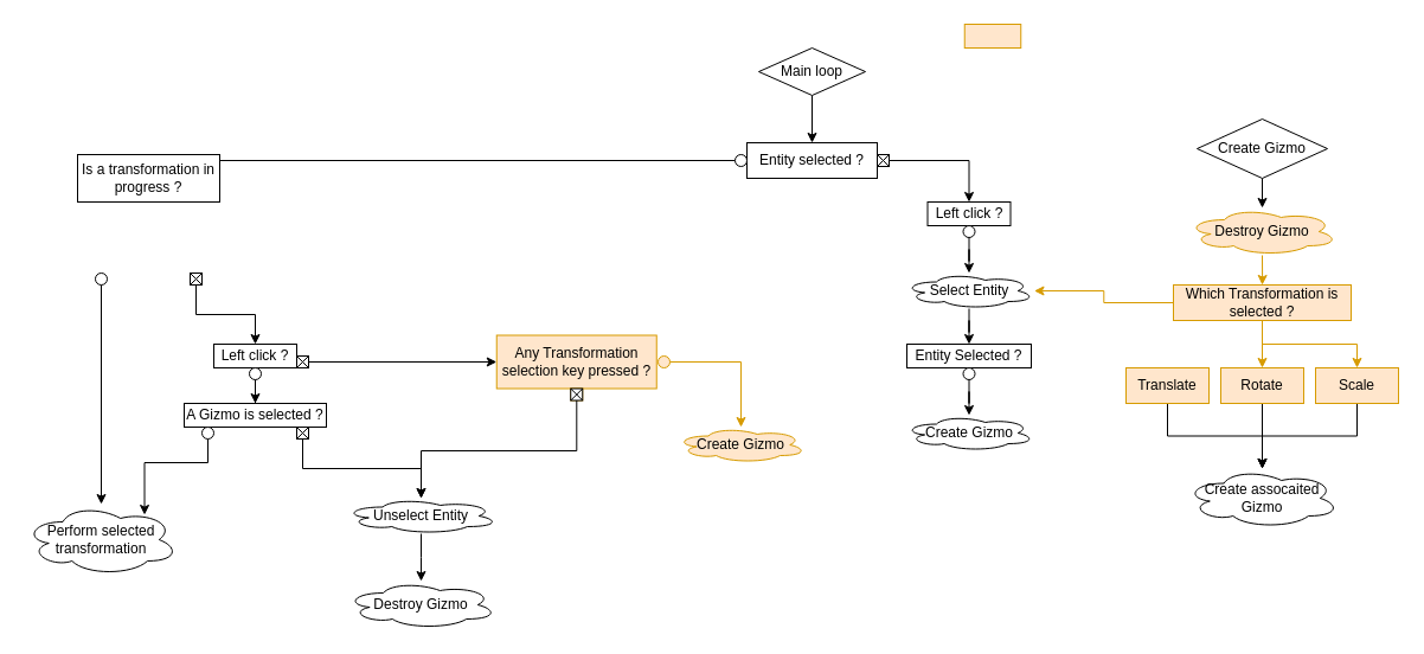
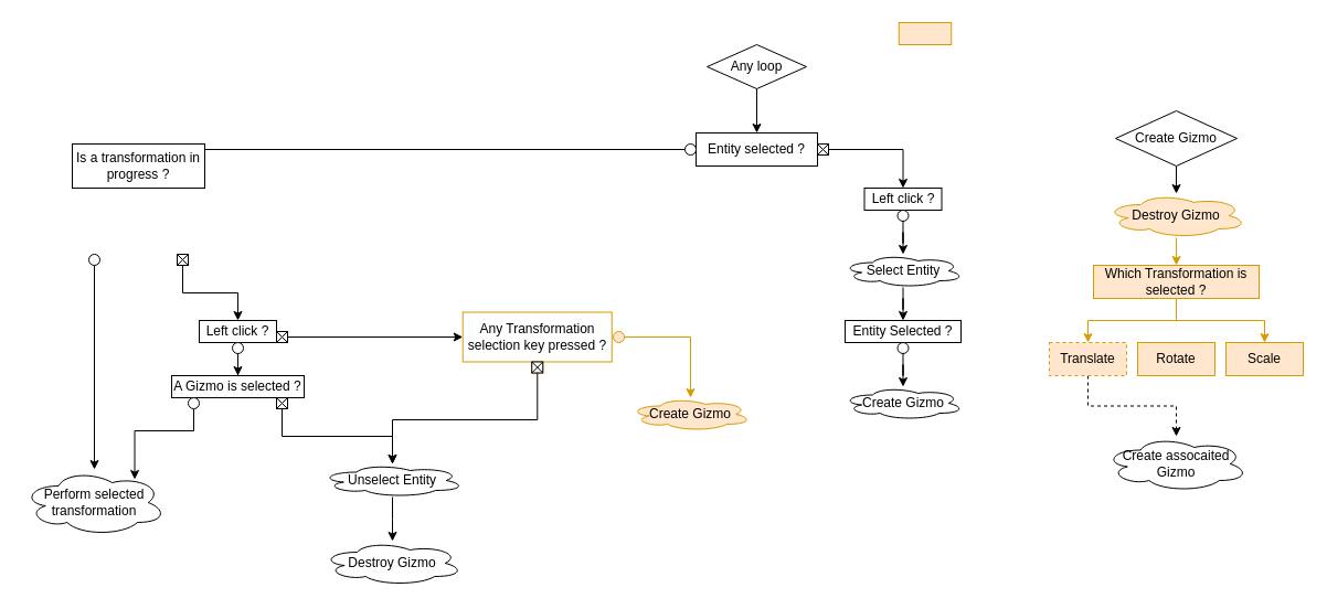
  <mxCell id="0" />
  <mxCell id="1" parent="0" />
  <mxCell id="2" value="Entity selected ?" style="rounded=0;whiteSpace=wrap;html=1;" parent="1" vertex="1"><mxGeometry x="630" y="120" width="110" height="30" as="geometry" /></mxCell>
  <mxCell id="3" style="edgeStyle=orthogonalEdgeStyle;rounded=0;orthogonalLoop=1;jettySize=auto;html=1;entryX=0.5;entryY=0;entryDx=0;entryDy=0;" parent="1" source="4" target="18" edge="1"><mxGeometry relative="1" as="geometry"><Array as="points"><mxPoint x="125" y="135" /></Array></mxGeometry></mxCell>
  <mxCell id="4" value="" style="ellipse;whiteSpace=wrap;html=1;aspect=fixed;" parent="1" vertex="1"><mxGeometry x="620" y="130" width="10" height="10" as="geometry" /></mxCell>
  <mxCell id="5" value="Left click ?" style="rounded=0;whiteSpace=wrap;html=1;" parent="1" vertex="1"><mxGeometry x="782.5" y="170" width="70" height="20" as="geometry" /></mxCell>
  <mxCell id="6" value="" style="group" parent="1" vertex="1" connectable="0"><mxGeometry x="740" y="130" width="10" height="10" as="geometry" /></mxCell>
  <mxCell id="7" value="" style="rounded=0;whiteSpace=wrap;html=1;" parent="6" vertex="1"><mxGeometry width="10" height="10" as="geometry" /></mxCell>
  <mxCell id="8" value="" style="endArrow=none;html=1;" parent="6" edge="1"><mxGeometry width="50" height="50" relative="1" as="geometry"><mxPoint as="sourcePoint" /><mxPoint x="10" y="10" as="targetPoint" /></mxGeometry></mxCell>
  <mxCell id="9" value="" style="endArrow=none;html=1;" parent="6" edge="1"><mxGeometry width="50" height="50" relative="1" as="geometry"><mxPoint y="10" as="sourcePoint" /><mxPoint x="10" as="targetPoint" /><Array as="points"><mxPoint x="10" /></Array></mxGeometry></mxCell>
  <mxCell id="10" style="edgeStyle=orthogonalEdgeStyle;rounded=0;orthogonalLoop=1;jettySize=auto;html=1;exitX=1;exitY=0.5;exitDx=0;exitDy=0;" parent="1" source="7" target="5" edge="1"><mxGeometry relative="1" as="geometry" /></mxCell>
  <mxCell id="11" style="edgeStyle=orthogonalEdgeStyle;rounded=0;orthogonalLoop=1;jettySize=auto;html=1;" parent="1" source="12" target="14" edge="1"><mxGeometry relative="1" as="geometry" /></mxCell>
  <mxCell id="12" value="" style="ellipse;whiteSpace=wrap;html=1;aspect=fixed;" parent="1" vertex="1"><mxGeometry x="812.5" y="190" width="10" height="10" as="geometry" /></mxCell>
  <mxCell id="13" style="edgeStyle=orthogonalEdgeStyle;rounded=0;orthogonalLoop=1;jettySize=auto;html=1;entryX=0.5;entryY=0;entryDx=0;entryDy=0;" parent="1" source="14" target="17" edge="1"><mxGeometry relative="1" as="geometry" /></mxCell>
  <mxCell id="14" value="Select Entity" style="ellipse;shape=cloud;whiteSpace=wrap;html=1;" parent="1" vertex="1"><mxGeometry x="762.5" y="230" width="110" height="30" as="geometry" /></mxCell>
  <mxCell id="15" value="Left click ?" style="rounded=0;whiteSpace=wrap;html=1;" parent="1" vertex="1"><mxGeometry x="180" y="290" width="70" height="20" as="geometry" /></mxCell>
  <mxCell id="16" value="Create Gizmo" style="ellipse;shape=cloud;whiteSpace=wrap;html=1;" parent="1" vertex="1"><mxGeometry x="762.5" y="350" width="110" height="30" as="geometry" /></mxCell>
  <mxCell id="17" value="Entity Selected ?" style="rounded=0;whiteSpace=wrap;html=1;" parent="1" vertex="1"><mxGeometry x="765" y="290" width="105" height="20" as="geometry" /></mxCell>
  <mxCell id="18" value="Is a transformation in progress ?" style="rounded=0;whiteSpace=wrap;html=1;" parent="1" vertex="1"><mxGeometry x="65" y="130" width="120" height="40" as="geometry" /></mxCell>
  <mxCell id="19" style="edgeStyle=orthogonalEdgeStyle;rounded=0;orthogonalLoop=1;jettySize=auto;html=1;" parent="1" source="20" target="38" edge="1"><mxGeometry relative="1" as="geometry" /></mxCell>
  <mxCell id="20" value="" style="ellipse;whiteSpace=wrap;html=1;aspect=fixed;" parent="1" vertex="1"><mxGeometry x="80" y="230" width="10" height="10" as="geometry" /></mxCell>
  <mxCell id="21" value="" style="group" parent="1" vertex="1" connectable="0"><mxGeometry x="160" y="230" width="10" height="10" as="geometry" /></mxCell>
  <mxCell id="22" value="" style="rounded=0;whiteSpace=wrap;html=1;" parent="21" vertex="1"><mxGeometry width="10" height="10" as="geometry" /></mxCell>
  <mxCell id="23" value="" style="endArrow=none;html=1;" parent="21" edge="1"><mxGeometry width="50" height="50" relative="1" as="geometry"><mxPoint as="sourcePoint" /><mxPoint x="10" y="10" as="targetPoint" /></mxGeometry></mxCell>
  <mxCell id="24" value="" style="endArrow=none;html=1;" parent="21" edge="1"><mxGeometry width="50" height="50" relative="1" as="geometry"><mxPoint y="10" as="sourcePoint" /><mxPoint x="10" as="targetPoint" /><Array as="points"><mxPoint x="10" /></Array></mxGeometry></mxCell>
  <mxCell id="25" style="edgeStyle=orthogonalEdgeStyle;rounded=0;orthogonalLoop=1;jettySize=auto;html=1;exitX=0.5;exitY=1;exitDx=0;exitDy=0;entryX=0.5;entryY=0;entryDx=0;entryDy=0;" parent="1" source="22" target="15" edge="1"><mxGeometry relative="1" as="geometry" /></mxCell>
  <mxCell id="26" style="edgeStyle=orthogonalEdgeStyle;rounded=0;orthogonalLoop=1;jettySize=auto;html=1;entryX=0.5;entryY=0;entryDx=0;entryDy=0;" parent="1" source="27" target="28" edge="1"><mxGeometry relative="1" as="geometry" /></mxCell>
  <mxCell id="27" value="" style="ellipse;whiteSpace=wrap;html=1;aspect=fixed;" parent="1" vertex="1"><mxGeometry x="210" y="310" width="10" height="10" as="geometry" /></mxCell>
  <mxCell id="28" value="A Gizmo is selected ?" style="rounded=0;whiteSpace=wrap;html=1;" parent="1" vertex="1"><mxGeometry x="155" y="340" width="120" height="20" as="geometry" /></mxCell>
  <mxCell id="29" style="edgeStyle=orthogonalEdgeStyle;rounded=0;orthogonalLoop=1;jettySize=auto;html=1;entryX=0.781;entryY=0.15;entryDx=0;entryDy=0;entryPerimeter=0;" parent="1" source="30" target="38" edge="1"><mxGeometry relative="1" as="geometry"><mxPoint x="130" y="400" as="targetPoint" /><Array as="points"><mxPoint x="175" y="390" /><mxPoint x="122" y="390" /></Array></mxGeometry></mxCell>
  <mxCell id="30" value="" style="ellipse;whiteSpace=wrap;html=1;aspect=fixed;" parent="1" vertex="1"><mxGeometry x="170" y="360" width="10" height="10" as="geometry" /></mxCell>
  <mxCell id="31" value="" style="group" parent="1" vertex="1" connectable="0"><mxGeometry x="250" y="360" width="10" height="10" as="geometry" /></mxCell>
  <mxCell id="32" value="" style="rounded=0;whiteSpace=wrap;html=1;" parent="31" vertex="1"><mxGeometry width="10" height="10" as="geometry" /></mxCell>
  <mxCell id="33" value="" style="endArrow=none;html=1;" parent="31" edge="1"><mxGeometry width="50" height="50" relative="1" as="geometry"><mxPoint as="sourcePoint" /><mxPoint x="10" y="10" as="targetPoint" /></mxGeometry></mxCell>
  <mxCell id="34" value="" style="endArrow=none;html=1;" parent="31" edge="1"><mxGeometry width="50" height="50" relative="1" as="geometry"><mxPoint y="10" as="sourcePoint" /><mxPoint x="10" as="targetPoint" /><Array as="points"><mxPoint x="10" /></Array></mxGeometry></mxCell>
  <mxCell id="35" style="edgeStyle=orthogonalEdgeStyle;rounded=0;orthogonalLoop=1;jettySize=auto;html=1;" parent="1" source="36" target="39" edge="1"><mxGeometry relative="1" as="geometry" /></mxCell>
  <mxCell id="36" value="Unselect Entity" style="ellipse;shape=cloud;whiteSpace=wrap;html=1;" parent="1" vertex="1"><mxGeometry y="420" width="130" height="30" as="geometry" x="290" /></mxCell>
  <mxCell id="37" style="edgeStyle=orthogonalEdgeStyle;rounded=0;orthogonalLoop=1;jettySize=auto;html=1;exitX=0.5;exitY=1;exitDx=0;exitDy=0;" parent="1" source="32" target="36" edge="1"><mxGeometry relative="1" as="geometry" /></mxCell>
  <mxCell id="38" value="Perform selected transformation" style="ellipse;shape=cloud;whiteSpace=wrap;html=1;" parent="1" vertex="1"><mxGeometry x="20" y="425" width="130" height="60" as="geometry" /></mxCell>
  <mxCell id="39" value="Destroy Gizmo" style="ellipse;shape=cloud;whiteSpace=wrap;html=1;" parent="1" vertex="1"><mxGeometry x="291.25" y="490" width="127.5" height="40" as="geometry" /></mxCell>
  <mxCell id="40" style="edgeStyle=orthogonalEdgeStyle;rounded=0;orthogonalLoop=1;jettySize=auto;html=1;entryX=0.5;entryY=0;entryDx=0;entryDy=0;" parent="1" source="41" target="2" edge="1"><mxGeometry relative="1" as="geometry" /></mxCell>
- <mxCell id="41" value="Main loop" style="rhombus;whiteSpace=wrap;html=1;" parent="1" vertex="1"><mxGeometry x="640" y="40" width="90" height="40" as="geometry" /></mxCell>
+ <mxCell id="41" value="Any loop" style="rhombus;whiteSpace=wrap;html=1;" parent="1" vertex="1"><mxGeometry x="640" y="40" width="90" height="40" as="geometry" /></mxCell>
  <mxCell id="42" style="edgeStyle=orthogonalEdgeStyle;rounded=0;orthogonalLoop=1;jettySize=auto;html=1;" parent="1" source="43" target="65" edge="1"><mxGeometry relative="1" as="geometry" /></mxCell>
  <mxCell id="43" value="Create Gizmo" style="rhombus;whiteSpace=wrap;html=1;" parent="1" vertex="1"><mxGeometry x="1010" y="100" width="110" height="50" as="geometry" /></mxCell>
- <mxCell id="44" style="edgeStyle=orthogonalEdgeStyle;rounded=0;orthogonalLoop=1;jettySize=auto;html=1;fillColor=#ffe6cc;strokeColor=#d79b00;" parent="1" source="47" target="14" edge="1"><mxGeometry relative="1" as="geometry" /></mxCell>
- <mxCell id="45" style="edgeStyle=orthogonalEdgeStyle;rounded=0;orthogonalLoop=1;jettySize=auto;html=1;entryX=0.5;entryY=0;entryDx=0;entryDy=0;fillColor=#ffe6cc;strokeColor=#d79b00;" parent="1" source="47" target="51" edge="1"><mxGeometry relative="1" as="geometry" /></mxCell>
+ <mxCell id="44" style="edgeStyle=orthogonalEdgeStyle;rounded=0;orthogonalLoop=1;jettySize=auto;html=1;fillColor=#ffe6cc;strokeColor=#d79b00;" parent="1" source="47" target="49" edge="1"><mxGeometry relative="1" as="geometry" /></mxCell>
  <mxCell id="46" style="edgeStyle=orthogonalEdgeStyle;rounded=0;orthogonalLoop=1;jettySize=auto;html=1;entryX=0.5;entryY=0;entryDx=0;entryDy=0;fillColor=#ffe6cc;strokeColor=#d79b00;" parent="1" source="47" target="53" edge="1"><mxGeometry relative="1" as="geometry" /></mxCell>
  <mxCell id="47" value="Which Transformation is selected ?" style="rounded=0;whiteSpace=wrap;html=1;fillColor=#ffe6cc;strokeColor=#d79b00;" parent="1" vertex="1"><mxGeometry x="990" y="240" width="150" height="30" as="geometry" /></mxCell>
- <mxCell id="48" style="edgeStyle=orthogonalEdgeStyle;rounded=0;orthogonalLoop=1;jettySize=auto;html=1;" parent="1" source="49" target="54" edge="1"><mxGeometry relative="1" as="geometry" /></mxCell>
- <mxCell id="49" value="Translate" style="rounded=0;whiteSpace=wrap;html=1;fillColor=#ffe6cc;strokeColor=#d79b00;" parent="1" vertex="1"><mxGeometry x="950" y="310" width="70" height="30" as="geometry" /></mxCell>
- <mxCell id="50" style="edgeStyle=orthogonalEdgeStyle;rounded=0;orthogonalLoop=1;jettySize=auto;html=1;" parent="1" source="51" target="54" edge="1"><mxGeometry relative="1" as="geometry" /></mxCell>
+ <mxCell id="48" style="edgeStyle=orthogonalEdgeStyle;rounded=0;orthogonalLoop=1;jettySize=auto;html=1;dashed=1;" parent="1" source="49" target="54" edge="1"><mxGeometry relative="1" as="geometry" /></mxCell>
+ <mxCell id="49" value="Translate" style="rounded=0;whiteSpace=wrap;html=1;fillColor=#ffe6cc;strokeColor=#d79b00;dashed=1;" parent="1" vertex="1"><mxGeometry x="950" y="310" width="70" height="30" as="geometry" /></mxCell>
  <mxCell id="51" value="Rotate" style="rounded=0;whiteSpace=wrap;html=1;fillColor=#ffe6cc;strokeColor=#d79b00;" parent="1" vertex="1"><mxGeometry x="1030" y="310" width="70" height="30" as="geometry" /></mxCell>
- <mxCell id="52" style="edgeStyle=orthogonalEdgeStyle;rounded=0;orthogonalLoop=1;jettySize=auto;html=1;" parent="1" source="53" target="54" edge="1"><mxGeometry relative="1" as="geometry" /></mxCell>
  <mxCell id="53" value="Scale" style="rounded=0;whiteSpace=wrap;html=1;fillColor=#ffe6cc;strokeColor=#d79b00;" parent="1" vertex="1"><mxGeometry x="1110" y="310" width="70" height="30" as="geometry" /></mxCell>
  <mxCell id="54" value="Create assocaited&lt;br&gt;Gizmo" style="ellipse;shape=cloud;whiteSpace=wrap;html=1;" parent="1" vertex="1"><mxGeometry x="1000" y="395" width="130" height="50" as="geometry" /></mxCell>
  <mxCell id="55" value="" style="group" parent="1" vertex="1" connectable="0"><mxGeometry x="250" y="300" width="10" height="10" as="geometry" /></mxCell>
  <mxCell id="56" value="" style="rounded=0;whiteSpace=wrap;html=1;" parent="55" vertex="1"><mxGeometry width="10" height="10" as="geometry" /></mxCell>
  <mxCell id="57" value="" style="endArrow=none;html=1;" parent="55" edge="1"><mxGeometry width="50" height="50" relative="1" as="geometry"><mxPoint as="sourcePoint" /><mxPoint x="10" y="10" as="targetPoint" /></mxGeometry></mxCell>
  <mxCell id="58" value="" style="endArrow=none;html=1;" parent="55" edge="1"><mxGeometry width="50" height="50" relative="1" as="geometry"><mxPoint y="10" as="sourcePoint" /><mxPoint x="10" as="targetPoint" /><Array as="points"><mxPoint x="10" /></Array></mxGeometry></mxCell>
- <mxCell id="59" value="Any Transformation selection key pressed ?" style="rounded=0;whiteSpace=wrap;html=1;fillColor=#ffe6cc;strokeColor=#d79b00;" parent="1" vertex="1"><mxGeometry x="418.75" y="282.5" width="135" height="45" as="geometry" /></mxCell>
+ <mxCell id="59" value="Any Transformation selection key pressed ?" style="rounded=0;whiteSpace=wrap;html=1;fillColor=#ffffff;strokeColor=#d79b00;" parent="1" vertex="1"><mxGeometry x="418.75" y="282.5" width="135" height="45" as="geometry" /></mxCell>
  <mxCell id="60" style="edgeStyle=orthogonalEdgeStyle;rounded=0;orthogonalLoop=1;jettySize=auto;html=1;" parent="1" source="56" target="59" edge="1"><mxGeometry relative="1" as="geometry" /></mxCell>
  <mxCell id="61" style="edgeStyle=orthogonalEdgeStyle;rounded=0;orthogonalLoop=1;jettySize=auto;html=1;fillColor=#ffe6cc;strokeColor=#d79b00;" parent="1" source="62" target="63" edge="1"><mxGeometry relative="1" as="geometry" /></mxCell>
  <mxCell id="62" value="" style="ellipse;whiteSpace=wrap;html=1;aspect=fixed;fillColor=#ffe6cc;strokeColor=#d79b00;" parent="1" vertex="1"><mxGeometry x="555" y="300" width="10" height="10" as="geometry" /></mxCell>
  <mxCell id="63" value="Create Gizmo" style="ellipse;shape=cloud;whiteSpace=wrap;html=1;fillColor=#ffe6cc;strokeColor=#d79b00;" parent="1" vertex="1"><mxGeometry x="570" y="360" width="110" height="30" as="geometry" /></mxCell>
  <mxCell id="64" style="edgeStyle=orthogonalEdgeStyle;rounded=0;orthogonalLoop=1;jettySize=auto;html=1;fillColor=#ffe6cc;strokeColor=#d79b00;" parent="1" source="65" target="47" edge="1"><mxGeometry relative="1" as="geometry" /></mxCell>
  <mxCell id="65" value="Destroy Gizmo" style="ellipse;shape=cloud;whiteSpace=wrap;html=1;fillColor=#ffe6cc;strokeColor=#d79b00;" parent="1" vertex="1"><mxGeometry x="1001.25" y="175" width="127.5" height="40" as="geometry" /></mxCell>
  <mxCell id="66" style="edgeStyle=orthogonalEdgeStyle;rounded=0;orthogonalLoop=1;jettySize=auto;html=1;" parent="1" source="67" target="16" edge="1"><mxGeometry relative="1" as="geometry" /></mxCell>
  <mxCell id="67" value="" style="ellipse;whiteSpace=wrap;html=1;aspect=fixed;" parent="1" vertex="1"><mxGeometry x="812.5" y="310" width="10" height="10" as="geometry" /></mxCell>
  <mxCell id="68" value="" style="rounded=0;whiteSpace=wrap;html=1;fillColor=#ffe6cc;strokeColor=#d79b00;" parent="1" vertex="1"><mxGeometry x="813.75" y="20" width="47.5" height="20" as="geometry" /></mxCell>
  <mxCell id="69" value="" style="group;strokeColor=#d79b00;" vertex="1" connectable="0" parent="1"><mxGeometry x="481.25" y="327.5" width="10" height="10" as="geometry" /></mxCell>
  <mxCell id="70" value="" style="rounded=0;whiteSpace=wrap;html=1;" vertex="1" parent="69"><mxGeometry width="10" height="10" as="geometry" /></mxCell>
  <mxCell id="71" value="" style="endArrow=none;html=1;" edge="1" parent="69"><mxGeometry width="50" height="50" relative="1" as="geometry"><mxPoint as="sourcePoint" /><mxPoint x="10" y="10" as="targetPoint" /></mxGeometry></mxCell>
  <mxCell id="72" value="" style="endArrow=none;html=1;" edge="1" parent="69"><mxGeometry width="50" height="50" relative="1" as="geometry"><mxPoint y="10" as="sourcePoint" /><mxPoint x="10" as="targetPoint" /><Array as="points"><mxPoint x="10" /></Array></mxGeometry></mxCell>
  <mxCell id="73" style="edgeStyle=orthogonalEdgeStyle;rounded=0;orthogonalLoop=1;jettySize=auto;html=1;" edge="1" parent="1" source="70" target="36"><mxGeometry relative="1" as="geometry"><Array as="points"><mxPoint x="486" y="380" /><mxPoint x="355" y="380" /></Array></mxGeometry></mxCell>
